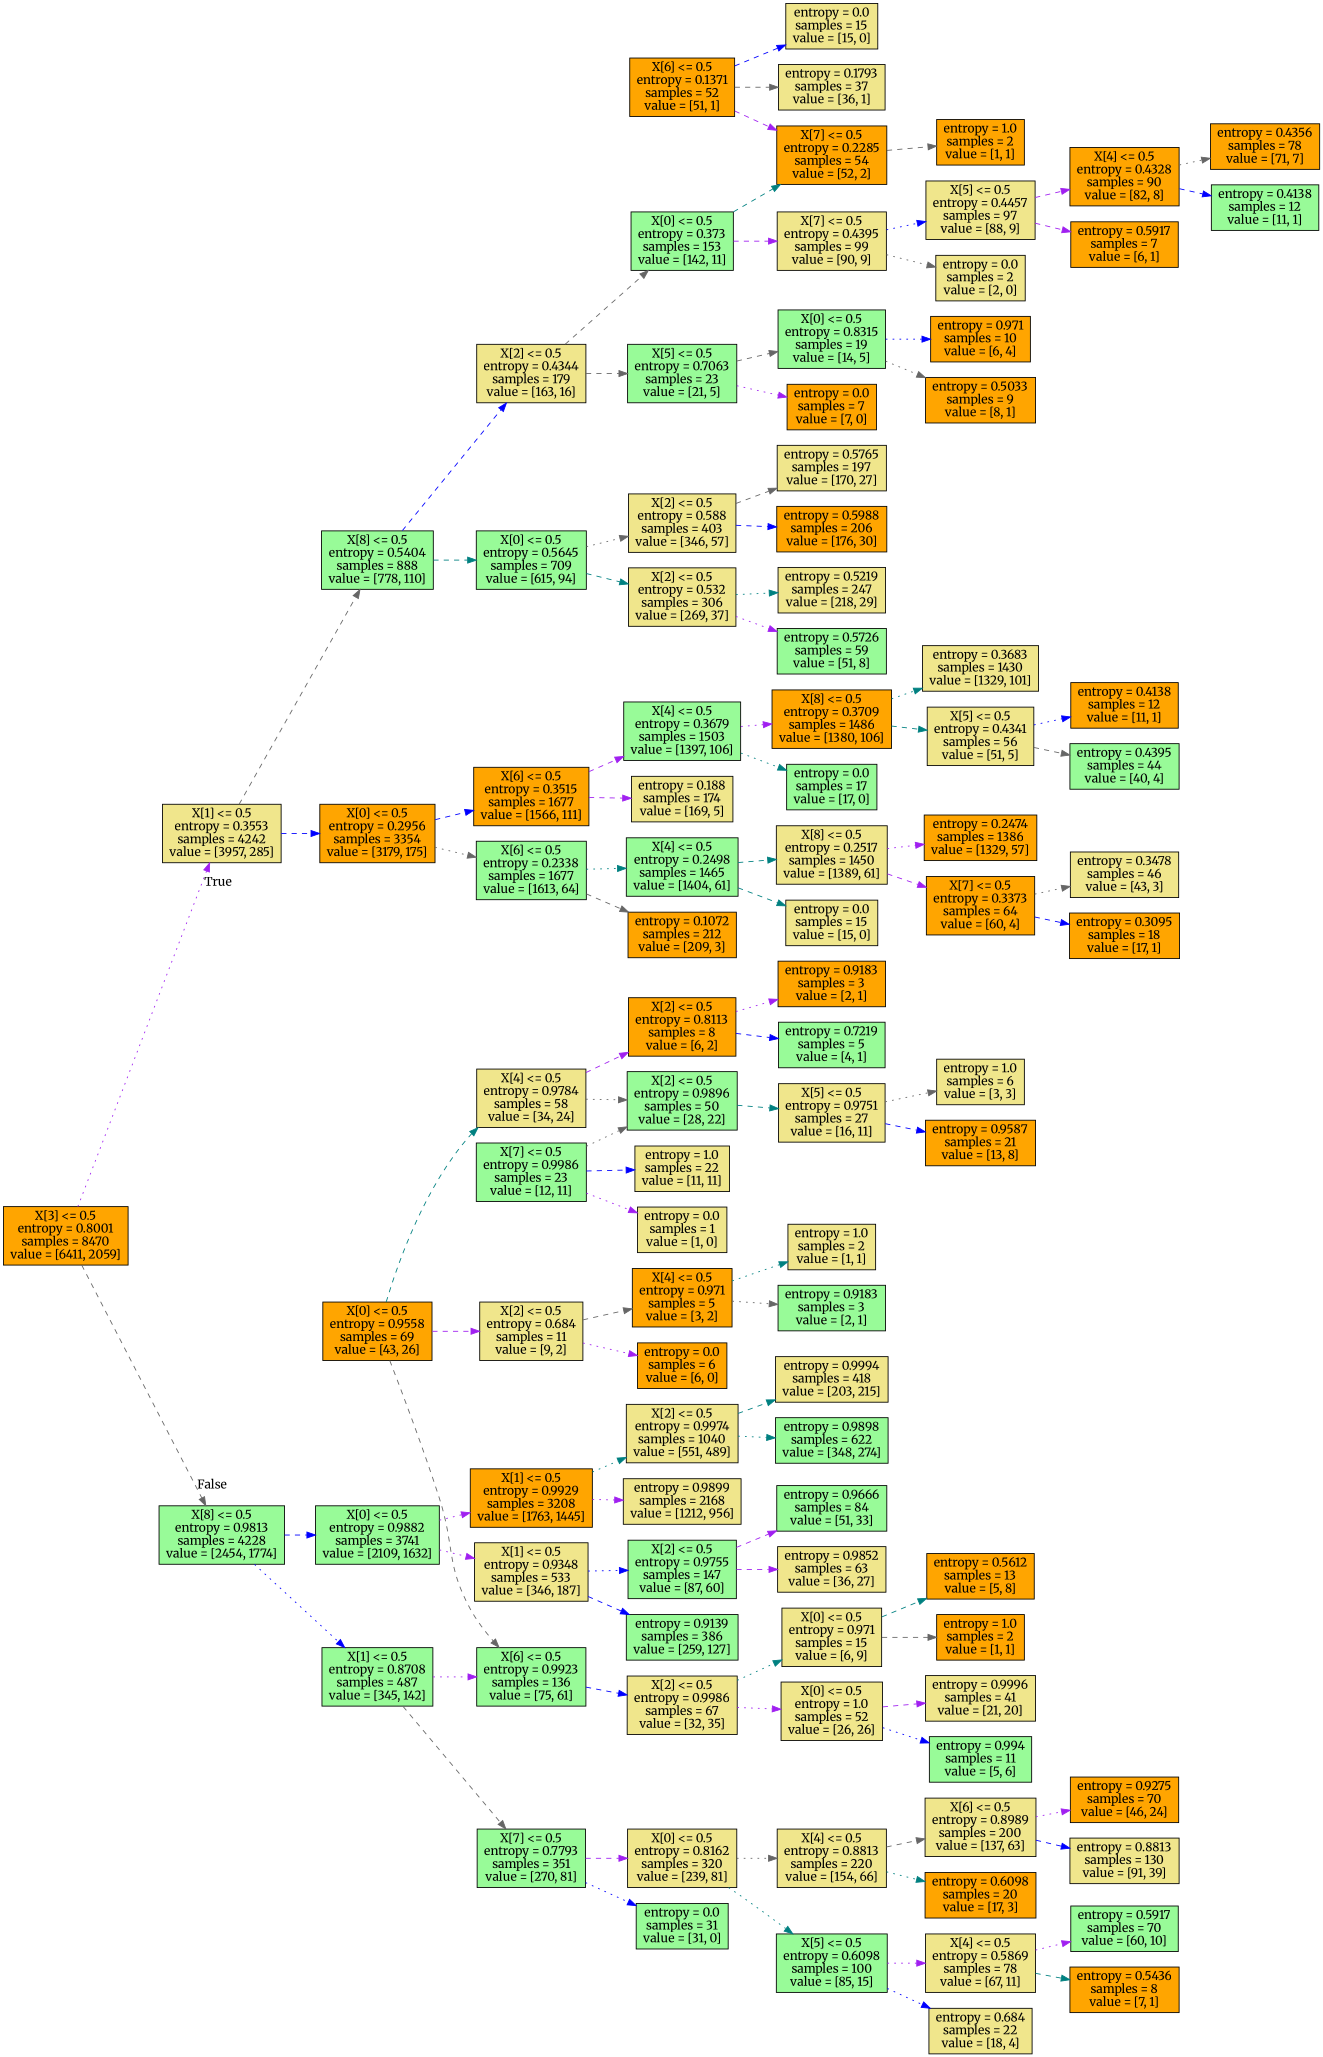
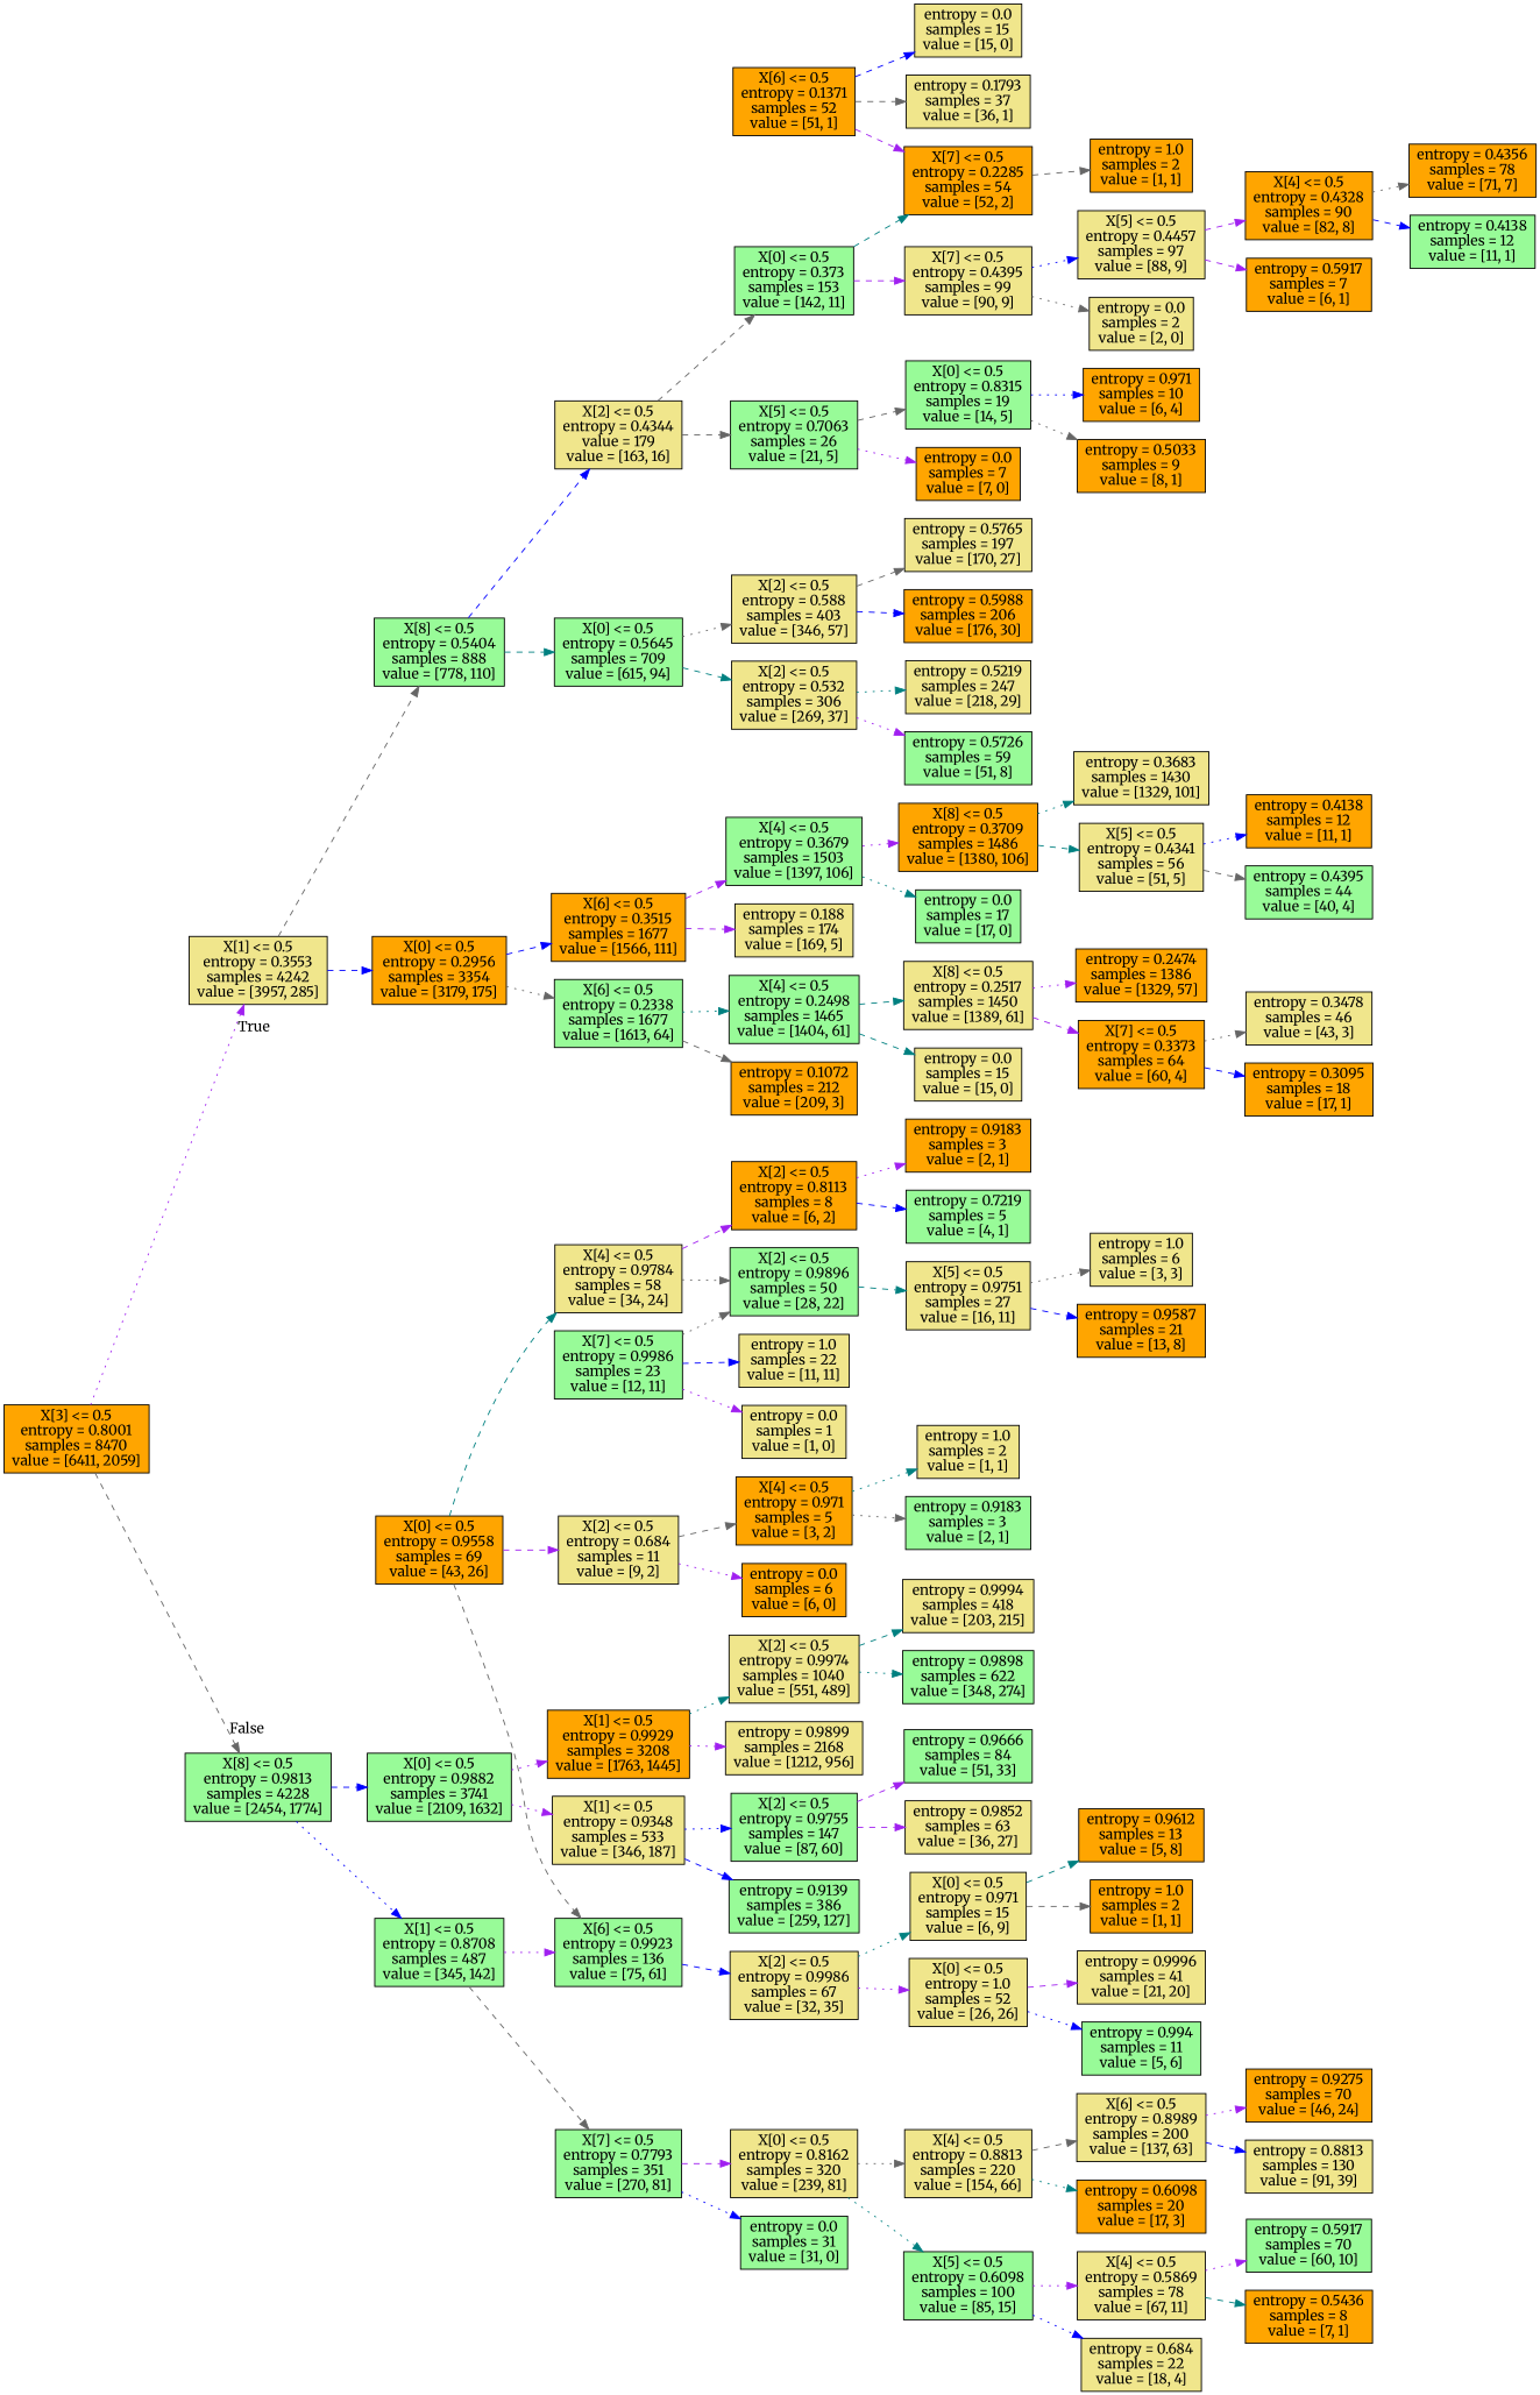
  digraph {
    fontname=Merriweather
    rankdir=LR
    node [fillcolor=khaki fontname=Merriweather shape=box style=filled]
    edge [color=purple fontname=Merriweather style=dashed]
    n1 [fillcolor=orange label="X[3] <= 0.5\nentropy = 0.8001\nsamples = 8470\nvalue = [6411, 2059]"]
    n2 [label="X[1] <= 0.5\nentropy = 0.3553\nsamples = 4242\nvalue = [3957, 285]"]
    n3 [fillcolor=palegreen label="X[8] <= 0.5\nentropy = 0.9813\nsamples = 4228\nvalue = [2454, 1774]"]
    n4 [fillcolor=palegreen label="X[8] <= 0.5\nentropy = 0.5404\nsamples = 888\nvalue = [778, 110]"]
    n5 [fillcolor=orange label="X[0] <= 0.5\nentropy = 0.2956\nsamples = 3354\nvalue = [3179, 175]"]
    n6 [fillcolor=palegreen label="X[1] <= 0.5\nentropy = 0.8708\nsamples = 487\nvalue = [345, 142]"]
    n7 [fillcolor=palegreen label="X[0] <= 0.5\nentropy = 0.9882\nsamples = 3741\nvalue = [2109, 1632]"]
-   n8 [label="X[2] <= 0.5\nentropy = 0.4344\nsamples = 179\nvalue = [163, 16]"]
+   n8 [label="X[2] <= 0.5\nentropy = 0.4344\nvalue = 179\nvalue = [163, 16]"]
    n9 [fillcolor=palegreen label="X[0] <= 0.5\nentropy = 0.5645\nsamples = 709\nvalue = [615, 94]"]
    n10 [fillcolor=orange label="X[6] <= 0.5\nentropy = 0.3515\nsamples = 1677\nvalue = [1566, 111]"]
    n11 [fillcolor=palegreen label="X[6] <= 0.5\nentropy = 0.2338\nsamples = 1677\nvalue = [1613, 64]"]
    n12 [fillcolor=palegreen label="X[0] <= 0.5\nentropy = 0.373\nsamples = 153\nvalue = [142, 11]"]
-   n13 [fillcolor=palegreen label="X[5] <= 0.5\nentropy = 0.7063\nsamples = 23\nvalue = [21, 5]"]
+   n13 [fillcolor=palegreen label="X[5] <= 0.5\nentropy = 0.7063\nsamples = 26\nvalue = [21, 5]"]
    n14 [label="X[2] <= 0.5\nentropy = 0.588\nsamples = 403\nvalue = [346, 57]"]
    n15 [label="X[2] <= 0.5\nentropy = 0.532\nsamples = 306\nvalue = [269, 37]"]
    n16 [fillcolor=orange label="X[7] <= 0.5\nentropy = 0.2285\nsamples = 54\nvalue = [52, 2]"]
    n17 [label="X[7] <= 0.5\nentropy = 0.4395\nsamples = 99\nvalue = [90, 9]"]
    n18 [fillcolor=palegreen label="X[0] <= 0.5\nentropy = 0.8315\nsamples = 19\nvalue = [14, 5]"]
    n19 [fillcolor=orange label="entropy = 0.0\nsamples = 7\nvalue = [7, 0]"]
    n20 [fillcolor=orange label="entropy = 1.0\nsamples = 2\nvalue = [1, 1]"]
    n21 [label="X[5] <= 0.5\nentropy = 0.4457\nsamples = 97\nvalue = [88, 9]"]
    n22 [label="entropy = 0.0\nsamples = 2\nvalue = [2, 0]"]
    n23 [fillcolor=orange label="X[6] <= 0.5\nentropy = 0.1371\nsamples = 52\nvalue = [51, 1]"]
    n24 [label="entropy = 0.0\nsamples = 15\nvalue = [15, 0]"]
    n25 [label="entropy = 0.1793\nsamples = 37\nvalue = [36, 1]"]
    n26 [fillcolor=orange label="X[4] <= 0.5\nentropy = 0.4328\nsamples = 90\nvalue = [82, 8]"]
    n27 [fillcolor=orange label="entropy = 0.5917\nsamples = 7\nvalue = [6, 1]"]
    n28 [fillcolor=orange label="entropy = 0.4356\nsamples = 78\nvalue = [71, 7]"]
    n29 [fillcolor=palegreen label="entropy = 0.4138\nsamples = 12\nvalue = [11, 1]"]
    n30 [fillcolor=orange label="entropy = 0.971\nsamples = 10\nvalue = [6, 4]"]
    n31 [fillcolor=orange label="entropy = 0.5033\nsamples = 9\nvalue = [8, 1]"]
    n32 [label="entropy = 0.5765\nsamples = 197\nvalue = [170, 27]"]
    n33 [fillcolor=orange label="entropy = 0.5988\nsamples = 206\nvalue = [176, 30]"]
    n34 [label="entropy = 0.5219\nsamples = 247\nvalue = [218, 29]"]
    n35 [fillcolor=palegreen label="entropy = 0.5726\nsamples = 59\nvalue = [51, 8]"]
    n36 [fillcolor=palegreen label="X[4] <= 0.5\nentropy = 0.3679\nsamples = 1503\nvalue = [1397, 106]"]
    n37 [label="entropy = 0.188\nsamples = 174\nvalue = [169, 5]"]
    n38 [fillcolor=palegreen label="X[4] <= 0.5\nentropy = 0.2498\nsamples = 1465\nvalue = [1404, 61]"]
    n39 [fillcolor=orange label="entropy = 0.1072\nsamples = 212\nvalue = [209, 3]"]
    n40 [fillcolor=orange label="X[8] <= 0.5\nentropy = 0.3709\nsamples = 1486\nvalue = [1380, 106]"]
    n41 [fillcolor=palegreen label="entropy = 0.0\nsamples = 17\nvalue = [17, 0]"]
    n42 [label="X[5] <= 0.5\nentropy = 0.4341\nsamples = 56\nvalue = [51, 5]"]
    n43 [label="entropy = 0.3683\nsamples = 1430\nvalue = [1329, 101]"]
    n44 [fillcolor=orange label="entropy = 0.4138\nsamples = 12\nvalue = [11, 1]"]
    n45 [fillcolor=palegreen label="entropy = 0.4395\nsamples = 44\nvalue = [40, 4]"]
    n46 [label="X[8] <= 0.5\nentropy = 0.2517\nsamples = 1450\nvalue = [1389, 61]"]
    n47 [label="entropy = 0.0\nsamples = 15\nvalue = [15, 0]"]
    n48 [fillcolor=orange label="X[7] <= 0.5\nentropy = 0.3373\nsamples = 64\nvalue = [60, 4]"]
    n49 [fillcolor=orange label="entropy = 0.2474\nsamples = 1386\nvalue = [1329, 57]"]
    n50 [label="entropy = 0.3478\nsamples = 46\nvalue = [43, 3]"]
    n51 [fillcolor=orange label="entropy = 0.3095\nsamples = 18\nvalue = [17, 1]"]
    n52 [fillcolor=palegreen label="X[6] <= 0.5\nentropy = 0.9923\nsamples = 136\nvalue = [75, 61]"]
    n53 [fillcolor=palegreen label="X[7] <= 0.5\nentropy = 0.7793\nsamples = 351\nvalue = [270, 81]"]
    n54 [fillcolor=orange label="X[1] <= 0.5\nentropy = 0.9929\nsamples = 3208\nvalue = [1763, 1445]"]
    n55 [label="X[1] <= 0.5\nentropy = 0.9348\nsamples = 533\nvalue = [346, 187]"]
    n56 [label="X[2] <= 0.5\nentropy = 0.9986\nsamples = 67\nvalue = [32, 35]"]
    n57 [label="X[0] <= 0.5\nentropy = 0.8162\nsamples = 320\nvalue = [239, 81]"]
    n58 [fillcolor=palegreen label="entropy = 0.0\nsamples = 31\nvalue = [31, 0]"]
    n59 [fillcolor=orange label="X[0] <= 0.5\nentropy = 0.9558\nsamples = 69\nvalue = [43, 26]"]
    n60 [label="X[4] <= 0.5\nentropy = 0.9784\nsamples = 58\nvalue = [34, 24]"]
    n61 [label="X[2] <= 0.5\nentropy = 0.684\nsamples = 11\nvalue = [9, 2]"]
    n62 [label="X[0] <= 0.5\nentropy = 1.0\nsamples = 52\nvalue = [26, 26]"]
    n63 [label="X[0] <= 0.5\nentropy = 0.971\nsamples = 15\nvalue = [6, 9]"]
    n64 [fillcolor=palegreen label="X[2] <= 0.5\nentropy = 0.9896\nsamples = 50\nvalue = [28, 22]"]
    n65 [fillcolor=orange label="X[2] <= 0.5\nentropy = 0.8113\nsamples = 8\nvalue = [6, 2]"]
    n66 [fillcolor=orange label="X[4] <= 0.5\nentropy = 0.971\nsamples = 5\nvalue = [3, 2]"]
    n67 [fillcolor=orange label="entropy = 0.0\nsamples = 6\nvalue = [6, 0]"]
    n68 [label="X[5] <= 0.5\nentropy = 0.9751\nsamples = 27\nvalue = [16, 11]"]
    n69 [fillcolor=orange label="entropy = 0.9183\nsamples = 3\nvalue = [2, 1]"]
    n70 [fillcolor=palegreen label="entropy = 0.7219\nsamples = 5\nvalue = [4, 1]"]
    n71 [fillcolor=palegreen label="X[7] <= 0.5\nentropy = 0.9986\nsamples = 23\nvalue = [12, 11]"]
    n72 [label="entropy = 1.0\nsamples = 22\nvalue = [11, 11]"]
    n73 [label="entropy = 0.0\nsamples = 1\nvalue = [1, 0]"]
    n74 [label="entropy = 1.0\nsamples = 6\nvalue = [3, 3]"]
    n75 [fillcolor=orange label="entropy = 0.9587\nsamples = 21\nvalue = [13, 8]"]
    n76 [fillcolor=palegreen label="entropy = 0.9183\nsamples = 3\nvalue = [2, 1]"]
    n77 [label="entropy = 1.0\nsamples = 2\nvalue = [1, 1]"]
    n78 [label="entropy = 0.9996\nsamples = 41\nvalue = [21, 20]"]
    n79 [fillcolor=palegreen label="entropy = 0.994\nsamples = 11\nvalue = [5, 6]"]
-   n80 [fillcolor=orange label="entropy = 0.5612\nsamples = 13\nvalue = [5, 8]"]
+   n80 [fillcolor=orange label="entropy = 0.9612\nsamples = 13\nvalue = [5, 8]"]
    n81 [fillcolor=orange label="entropy = 1.0\nsamples = 2\nvalue = [1, 1]"]
    n82 [label="X[4] <= 0.5\nentropy = 0.8813\nsamples = 220\nvalue = [154, 66]"]
    n83 [fillcolor=palegreen label="X[5] <= 0.5\nentropy = 0.6098\nsamples = 100\nvalue = [85, 15]"]
    n84 [label="X[6] <= 0.5\nentropy = 0.8989\nsamples = 200\nvalue = [137, 63]"]
    n85 [fillcolor=orange label="entropy = 0.6098\nsamples = 20\nvalue = [17, 3]"]
    n86 [label="X[4] <= 0.5\nentropy = 0.5869\nsamples = 78\nvalue = [67, 11]"]
    n87 [label="entropy = 0.684\nsamples = 22\nvalue = [18, 4]"]
    n88 [fillcolor=orange label="entropy = 0.9275\nsamples = 70\nvalue = [46, 24]"]
    n89 [label="entropy = 0.8813\nsamples = 130\nvalue = [91, 39]"]
    n90 [fillcolor=palegreen label="entropy = 0.5917\nsamples = 70\nvalue = [60, 10]"]
    n91 [fillcolor=orange label="entropy = 0.5436\nsamples = 8\nvalue = [7, 1]"]
    n92 [label="X[2] <= 0.5\nentropy = 0.9974\nsamples = 1040\nvalue = [551, 489]"]
    n93 [label="entropy = 0.9899\nsamples = 2168\nvalue = [1212, 956]"]
    n94 [fillcolor=palegreen label="X[2] <= 0.5\nentropy = 0.9755\nsamples = 147\nvalue = [87, 60]"]
    n95 [fillcolor=palegreen label="entropy = 0.9139\nsamples = 386\nvalue = [259, 127]"]
    n96 [label="entropy = 0.9994\nsamples = 418\nvalue = [203, 215]"]
    n97 [fillcolor=palegreen label="entropy = 0.9898\nsamples = 622\nvalue = [348, 274]"]
    n98 [fillcolor=palegreen label="entropy = 0.9666\nsamples = 84\nvalue = [51, 33]"]
    n99 [label="entropy = 0.9852\nsamples = 63\nvalue = [36, 27]"]
    n1 -> n2 [headlabel=True labelangle=45 labeldistance=2.5 style=dotted]
    n1 -> n3 [color=gray40 headlabel=False labelangle=-45 labeldistance=2.5]
    n2 -> n4 [color=gray40]
    n2 -> n5 [color=blue]
    n3 -> n6 [color=blue style=dotted]
    n3 -> n7 [color=blue]
    n4 -> n8 [color=blue]
    n4 -> n9 [color=teal]
    n5 -> n10 [color=blue]
    n5 -> n11 [color=gray40 style=dotted]
    n6 -> n52 [style=dotted]
    n6 -> n53 [color=gray40]
    n7 -> n54 [style=dotted]
    n7 -> n55 [style=dotted]
    n8 -> n12 [color=gray40]
    n8 -> n13 [color=gray40]
    n9 -> n14 [color=gray40 style=dotted]
    n9 -> n15 [color=teal]
    n10 -> n36
    n10 -> n37
    n11 -> n38 [color=teal style=dotted]
    n11 -> n39 [color=gray40]
    n12 -> n16 [color=teal]
    n12 -> n17
    n13 -> n18 [color=gray40]
    n13 -> n19 [style=dotted]
    n14 -> n32 [color=gray40]
    n14 -> n33 [color=blue]
    n15 -> n34 [color=teal style=dotted]
    n15 -> n35 [style=dotted]
    n16 -> n20 [color=gray40]
    n17 -> n21 [color=blue style=dotted]
    n17 -> n22 [color=gray40 style=dotted]
    n18 -> n30 [color=blue style=dotted]
    n18 -> n31 [color=gray40 style=dotted]
    n21 -> n26
    n21 -> n27
    n23 -> n16
    n23 -> n24 [color=blue]
    n23 -> n25 [color=gray40]
    n26 -> n28 [color=gray40 style=dotted]
    n26 -> n29 [color=blue]
    n36 -> n40 [style=dotted]
    n36 -> n41 [color=teal style=dotted]
    n38 -> n46 [color=teal]
    n38 -> n47 [color=teal]
    n40 -> n42 [color=teal]
    n40 -> n43 [color=teal style=dotted]
    n42 -> n44 [color=blue style=dotted]
    n42 -> n45 [color=gray40]
    n46 -> n48
    n46 -> n49 [style=dotted]
    n48 -> n50 [color=gray40 style=dotted]
    n48 -> n51 [color=blue]
    n52 -> n56 [color=blue]
    n53 -> n57
    n53 -> n58 [color=blue style=dotted]
    n54 -> n92 [color=teal style=dotted]
    n54 -> n93 [style=dotted]
    n55 -> n94 [color=blue style=dotted]
    n55 -> n95 [color=blue]
    n56 -> n62 [style=dotted]
    n56 -> n63 [color=teal style=dotted]
    n57 -> n82 [color=gray40 style=dotted]
    n57 -> n83 [color=teal style=dotted]
    n59 -> n52 [color=gray40]
    n59 -> n60 [color=teal]
    n59 -> n61
    n60 -> n64 [color=gray40 style=dotted]
    n60 -> n65
    n61 -> n66 [color=gray40]
    n61 -> n67 [style=dotted]
    n62 -> n78
    n62 -> n79 [color=blue style=dotted]
    n63 -> n80 [color=teal]
    n63 -> n81 [color=gray40]
    n64 -> n68 [color=teal]
    n65 -> n69 [style=dotted]
    n65 -> n70 [color=blue]
    n66 -> n76 [color=gray40 style=dotted]
    n66 -> n77 [color=teal style=dotted]
    n68 -> n74 [color=gray40 style=dotted]
    n68 -> n75 [color=blue]
    n71 -> n64 [color=gray40 style=dotted]
    n71 -> n72 [color=blue]
    n71 -> n73 [style=dotted]
    n82 -> n84 [color=gray40]
    n82 -> n85 [color=teal style=dotted]
    n83 -> n86 [style=dotted]
    n83 -> n87 [color=blue style=dotted]
    n84 -> n88 [style=dotted]
    n84 -> n89 [color=blue]
    n86 -> n90 [style=dotted]
    n86 -> n91 [color=teal]
    n92 -> n96 [color=teal]
    n92 -> n97 [color=teal style=dotted]
    n94 -> n98
    n94 -> n99
  }
